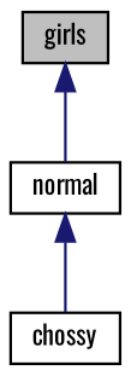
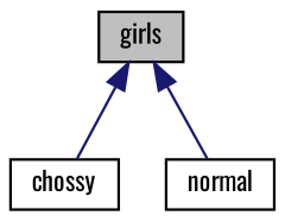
  digraph {
    fontname=Oswald
    node [color=black fillcolor=white fontname=Oswald fontsize=10 shape=record style=filled]
    edge [color=midnightblue dir=back fontname=Oswald fontsize=10 labelfontname=Helvetica labelfontsize=10 style=solid]
    n1 [fillcolor=grey75 fontcolor=black height=0.2 label=girls width=0.4]
    n2 [height=0.2 label=chossy width=0.4]
    n3 [height=0.2 label=normal width=0.4]
-   n3 -> n2
+   n1 -> n2
    n1 -> n3
  }
